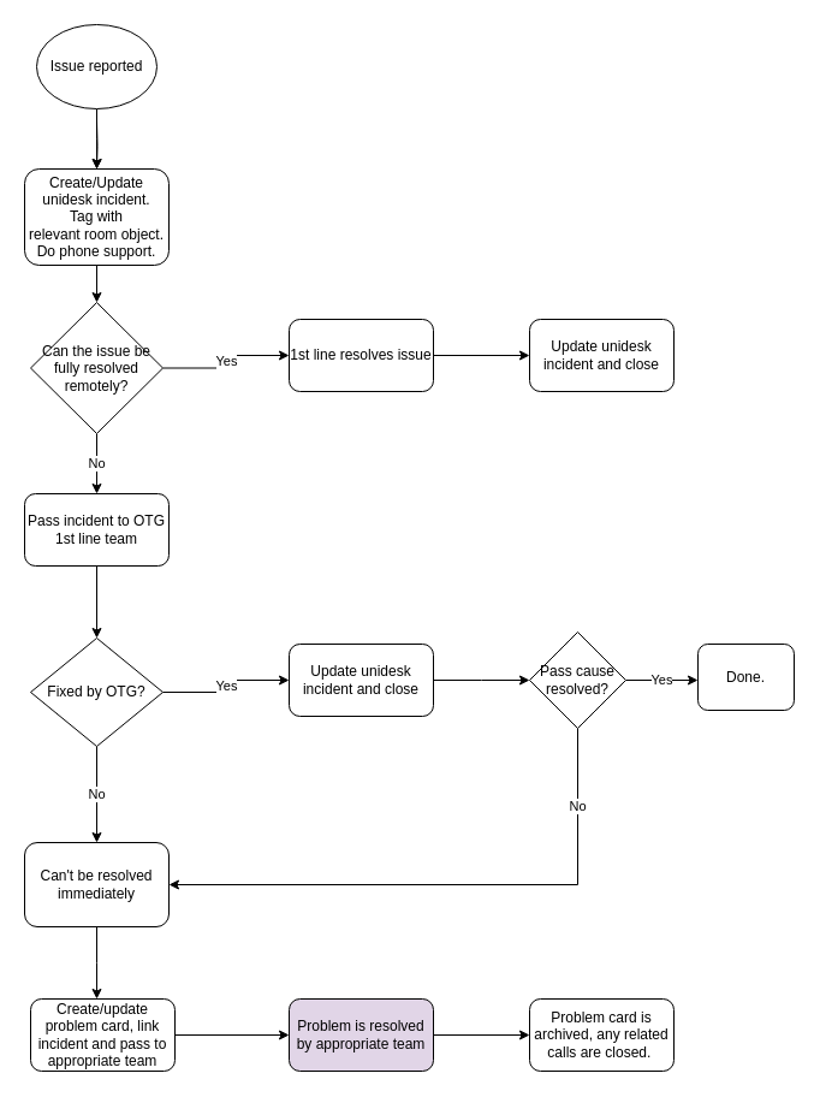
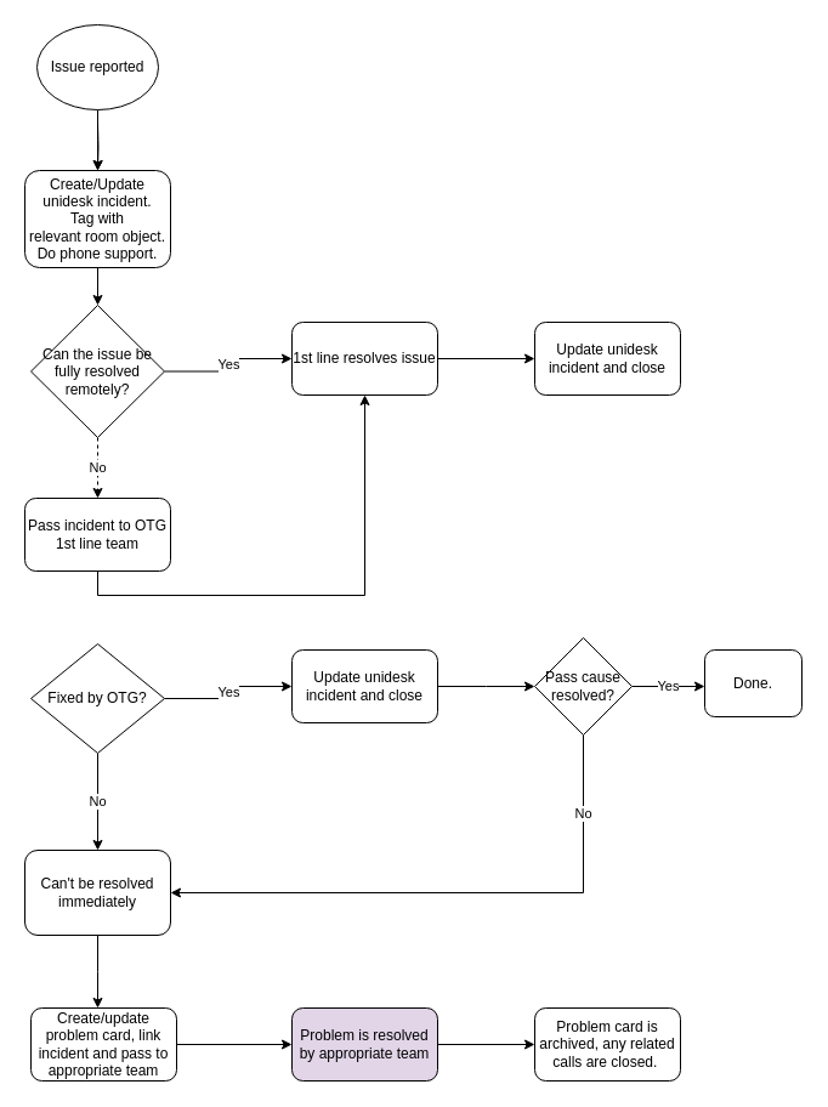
  <mxCell id="0" />
  <mxCell id="1" parent="0" />
  <mxCell id="2" style="edgeStyle=orthogonalEdgeStyle;rounded=0;orthogonalLoop=1;jettySize=auto;html=1;exitX=0.5;exitY=1;exitDx=0;exitDy=0;" edge="1" parent="1" target="11"><mxGeometry relative="1" as="geometry"><mxPoint x="80" y="100" as="sourcePoint" /></mxGeometry></mxCell>
  <mxCell id="3" style="edgeStyle=orthogonalEdgeStyle;rounded=0;orthogonalLoop=1;jettySize=auto;html=1;exitX=0.5;exitY=1;exitDx=0;exitDy=0;" edge="1" parent="1" source="4"><mxGeometry relative="1" as="geometry"><mxPoint x="80" y="140" as="targetPoint" /></mxGeometry></mxCell>
  <mxCell id="4" value="Issue reported" style="ellipse;whiteSpace=wrap;html=1;" vertex="1" parent="1"><mxGeometry x="30" y="20" width="100" height="70" as="geometry" /></mxCell>
  <mxCell id="5" value="Yes" style="edgeStyle=orthogonalEdgeStyle;rounded=0;orthogonalLoop=1;jettySize=auto;html=1;entryX=0;entryY=0.5;entryDx=0;entryDy=0;" edge="1" parent="1" source="7" target="9"><mxGeometry relative="1" as="geometry"><mxPoint x="215" y="295" as="targetPoint" /></mxGeometry></mxCell>
- <mxCell id="6" value="No" style="edgeStyle=orthogonalEdgeStyle;rounded=0;orthogonalLoop=1;jettySize=auto;html=1;exitX=0.5;exitY=1;exitDx=0;exitDy=0;entryX=0.5;entryY=0;entryDx=0;entryDy=0;" edge="1" parent="1" source="7" target="17"><mxGeometry relative="1" as="geometry" /></mxCell>
+ <mxCell id="6" value="No" style="edgeStyle=orthogonalEdgeStyle;rounded=0;orthogonalLoop=1;jettySize=auto;html=1;exitX=0.5;exitY=1;exitDx=0;exitDy=0;entryX=0.5;entryY=0;entryDx=0;entryDy=0;dashed=1;" edge="1" parent="1" source="7" target="17"><mxGeometry relative="1" as="geometry" /></mxCell>
  <mxCell id="7" value="Can the issue be fully resolved remotely?" style="rhombus;whiteSpace=wrap;html=1;" vertex="1" parent="1"><mxGeometry x="25" y="251" width="110" height="109" as="geometry" /></mxCell>
  <mxCell id="8" style="edgeStyle=orthogonalEdgeStyle;rounded=0;orthogonalLoop=1;jettySize=auto;html=1;exitX=1;exitY=0.5;exitDx=0;exitDy=0;entryX=0;entryY=0.5;entryDx=0;entryDy=0;" edge="1" parent="1" source="9" target="24"><mxGeometry relative="1" as="geometry" /></mxCell>
  <mxCell id="9" value="1st line resolves issue" style="rounded=1;whiteSpace=wrap;html=1;" vertex="1" parent="1"><mxGeometry x="240" y="265" width="120" height="60" as="geometry" /></mxCell>
  <mxCell id="10" style="edgeStyle=orthogonalEdgeStyle;rounded=0;orthogonalLoop=1;jettySize=auto;html=1;exitX=0.5;exitY=1;exitDx=0;exitDy=0;" edge="1" parent="1" source="11" target="7"><mxGeometry relative="1" as="geometry" /></mxCell>
  <mxCell id="11" value="Create/Update unidesk incident.&lt;br&gt;Tag with relevant&amp;nbsp;room object.&lt;br&gt;Do phone support.&lt;br&gt;" style="rounded=1;whiteSpace=wrap;html=1;" vertex="1" parent="1"><mxGeometry x="20" y="140" width="120" height="80" as="geometry" /></mxCell>
  <mxCell id="12" style="edgeStyle=orthogonalEdgeStyle;rounded=0;orthogonalLoop=1;jettySize=auto;html=1;exitX=0.5;exitY=1;exitDx=0;exitDy=0;" edge="1" parent="1" source="13"><mxGeometry relative="1" as="geometry"><mxPoint x="80" y="830" as="targetPoint" /></mxGeometry></mxCell>
  <mxCell id="13" value="Can't be resolved immediately" style="rounded=1;whiteSpace=wrap;html=1;" vertex="1" parent="1"><mxGeometry x="20" y="700" width="120" height="70" as="geometry" /></mxCell>
  <mxCell id="14" value="" style="edgeStyle=orthogonalEdgeStyle;rounded=0;orthogonalLoop=1;jettySize=auto;html=1;" edge="1" parent="1" source="15"><mxGeometry relative="1" as="geometry"><mxPoint x="440" y="565" as="targetPoint" /></mxGeometry></mxCell>
  <mxCell id="15" value="Update unidesk incident and close" style="rounded=1;whiteSpace=wrap;html=1;" vertex="1" parent="1"><mxGeometry x="240" y="535" width="120" height="60" as="geometry" /></mxCell>
- <mxCell id="16" style="edgeStyle=orthogonalEdgeStyle;rounded=0;orthogonalLoop=1;jettySize=auto;html=1;exitX=0.5;exitY=1;exitDx=0;exitDy=0;entryX=0.5;entryY=0;entryDx=0;entryDy=0;" edge="1" parent="1" source="17" target="20"><mxGeometry relative="1" as="geometry" /></mxCell>
+ <mxCell id="16" style="edgeStyle=orthogonalEdgeStyle;rounded=0;orthogonalLoop=1;jettySize=auto;html=1;exitX=0.5;exitY=1;exitDx=0;exitDy=0;" edge="1" parent="1" source="17" target="9"><mxGeometry relative="1" as="geometry" /></mxCell>
  <mxCell id="17" value="Pass incident to OTG 1st line team" style="rounded=1;whiteSpace=wrap;html=1;" vertex="1" parent="1"><mxGeometry x="20" y="410" width="120" height="60" as="geometry" /></mxCell>
  <mxCell id="18" value="No" style="edgeStyle=orthogonalEdgeStyle;rounded=0;orthogonalLoop=1;jettySize=auto;html=1;exitX=0.5;exitY=1;exitDx=0;exitDy=0;entryX=0.5;entryY=0;entryDx=0;entryDy=0;" edge="1" parent="1" source="20" target="13"><mxGeometry relative="1" as="geometry" /></mxCell>
  <mxCell id="19" value="Yes" style="edgeStyle=orthogonalEdgeStyle;rounded=0;orthogonalLoop=1;jettySize=auto;html=1;exitX=1;exitY=0.5;exitDx=0;exitDy=0;entryX=0;entryY=0.5;entryDx=0;entryDy=0;" edge="1" parent="1" source="20" target="15"><mxGeometry relative="1" as="geometry" /></mxCell>
  <mxCell id="20" value="Fixed by OTG?" style="rhombus;whiteSpace=wrap;html=1;" vertex="1" parent="1"><mxGeometry x="25" y="530" width="110" height="90" as="geometry" /></mxCell>
  <mxCell id="21" value="Yes&lt;br&gt;" style="edgeStyle=orthogonalEdgeStyle;rounded=0;orthogonalLoop=1;jettySize=auto;html=1;exitX=1;exitY=0.5;exitDx=0;exitDy=0;" edge="1" parent="1" source="23"><mxGeometry relative="1" as="geometry"><mxPoint x="580" y="565" as="targetPoint" /></mxGeometry></mxCell>
  <mxCell id="22" value="No" style="edgeStyle=orthogonalEdgeStyle;rounded=0;orthogonalLoop=1;jettySize=auto;html=1;exitX=0.5;exitY=1;exitDx=0;exitDy=0;entryX=1;entryY=0.5;entryDx=0;entryDy=0;" edge="1" parent="1" source="23" target="13"><mxGeometry x="-0.723" relative="1" as="geometry"><mxPoint as="offset" /></mxGeometry></mxCell>
  <mxCell id="23" value="Pass cause resolved?" style="rhombus;whiteSpace=wrap;html=1;" vertex="1" parent="1"><mxGeometry x="440" y="525" width="80" height="80" as="geometry" /></mxCell>
  <mxCell id="24" value="Update unidesk incident&amp;nbsp;and close" style="rounded=1;whiteSpace=wrap;html=1;" vertex="1" parent="1"><mxGeometry x="440" y="265" width="120" height="60" as="geometry" /></mxCell>
  <mxCell id="25" style="edgeStyle=orthogonalEdgeStyle;rounded=0;orthogonalLoop=1;jettySize=auto;html=1;exitX=1;exitY=0.5;exitDx=0;exitDy=0;" edge="1" parent="1" source="26" target="28"><mxGeometry relative="1" as="geometry" /></mxCell>
  <mxCell id="26" value="Create/update problem card, link incident and pass to appropriate team" style="rounded=1;whiteSpace=wrap;html=1;" vertex="1" parent="1"><mxGeometry x="25" y="830" width="120" height="60" as="geometry" /></mxCell>
  <mxCell id="27" style="edgeStyle=orthogonalEdgeStyle;rounded=0;orthogonalLoop=1;jettySize=auto;html=1;exitX=1;exitY=0.5;exitDx=0;exitDy=0;entryX=0;entryY=0.5;entryDx=0;entryDy=0;" edge="1" parent="1" source="28" target="29"><mxGeometry relative="1" as="geometry" /></mxCell>
  <mxCell id="28" value="Problem is resolved by appropriate team" style="rounded=1;whiteSpace=wrap;html=1;fillColor=#e1d5e7;" vertex="1" parent="1"><mxGeometry x="240" y="830" width="120" height="60" as="geometry" /></mxCell>
  <mxCell id="29" value="Problem card is archived, any related calls are closed.&amp;nbsp;" style="rounded=1;whiteSpace=wrap;html=1;" vertex="1" parent="1"><mxGeometry x="440" y="830" width="120" height="60" as="geometry" /></mxCell>
  <mxCell id="30" value="Done." style="rounded=1;whiteSpace=wrap;html=1;" vertex="1" parent="1"><mxGeometry x="580" y="535" width="80" height="55" as="geometry" /></mxCell>
